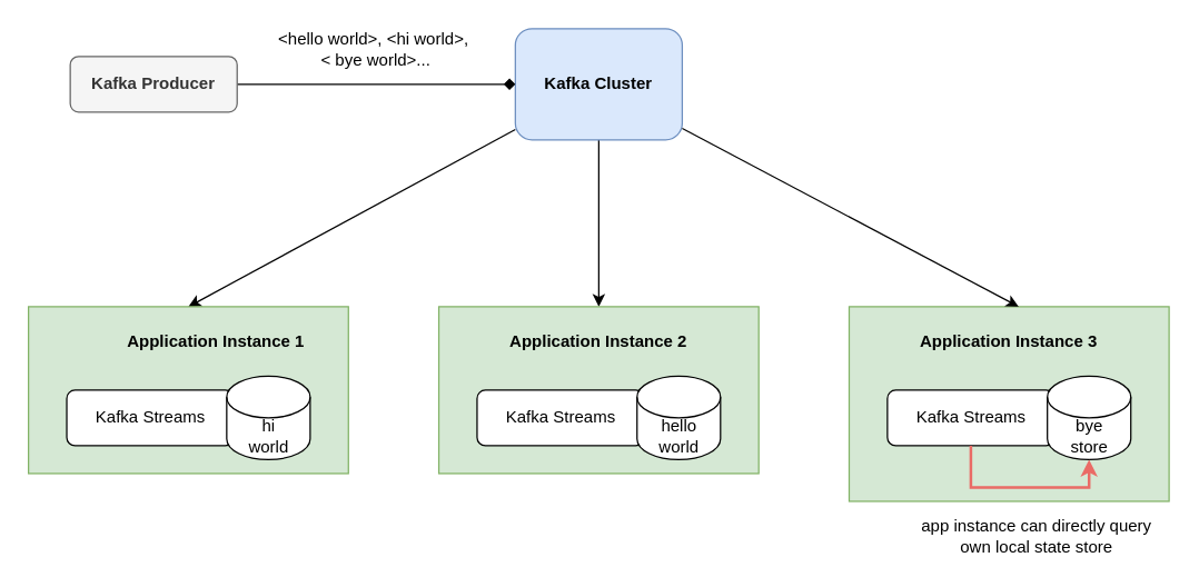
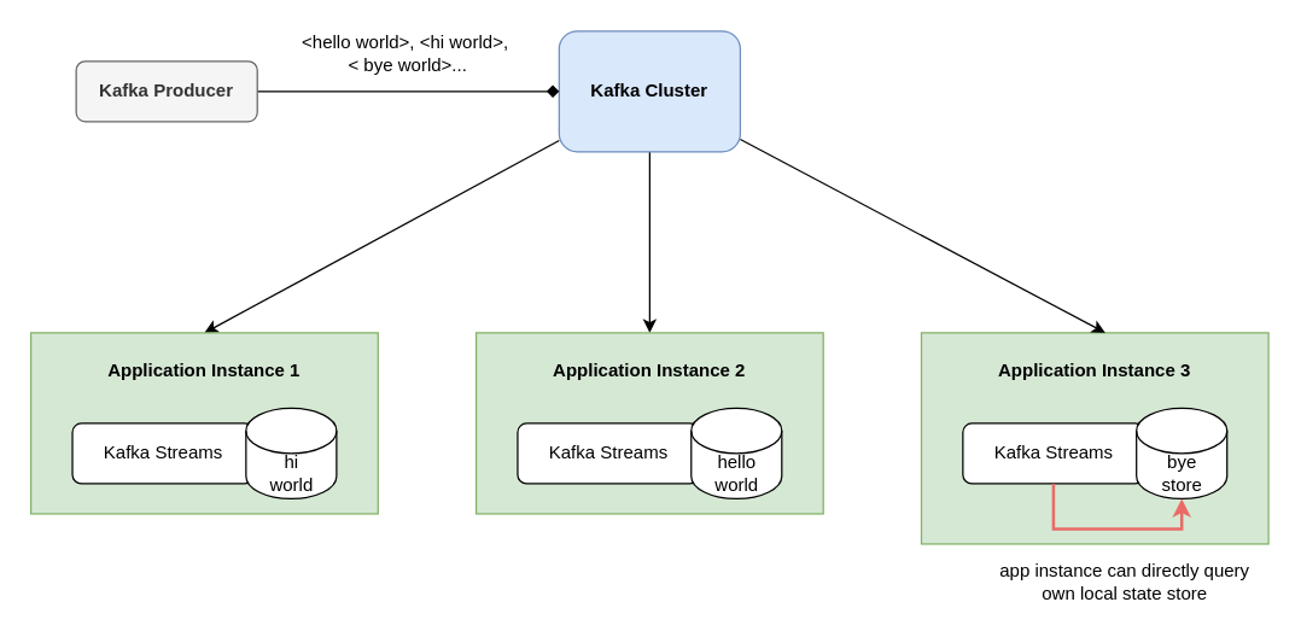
  <mxCell id="0" />
  <mxCell id="1" parent="0" />
  <mxCell id="2" style="rounded=0;orthogonalLoop=1;jettySize=auto;html=1;entryX=0.5;entryY=0;entryDx=0;entryDy=0;" edge="1" parent="1" source="4" target="12"><mxGeometry relative="1" as="geometry" /></mxCell>
  <mxCell id="3" style="edgeStyle=orthogonalEdgeStyle;rounded=0;orthogonalLoop=1;jettySize=auto;html=1;entryX=0.5;entryY=0;entryDx=0;entryDy=0;" edge="1" parent="1" source="4" target="8"><mxGeometry relative="1" as="geometry" /></mxCell>
  <mxCell id="4" value="&lt;b&gt;Kafka Cluster&lt;/b&gt;" style="rounded=1;whiteSpace=wrap;html=1;fillColor=#dae8fc;strokeColor=#6c8ebf;" vertex="1" parent="1"><mxGeometry x="370" y="20" width="120" height="80" as="geometry" /></mxCell>
  <mxCell id="5" style="edgeStyle=orthogonalEdgeStyle;rounded=0;orthogonalLoop=1;jettySize=auto;html=1;entryX=0;entryY=0.5;entryDx=0;entryDy=0;endArrow=diamond;" edge="1" parent="1" source="6" target="4"><mxGeometry relative="1" as="geometry" /></mxCell>
  <mxCell id="6" value="&lt;b&gt;Kafka Producer&lt;/b&gt;" style="rounded=1;whiteSpace=wrap;html=1;fillColor=#f5f5f5;fontColor=#333333;strokeColor=#666666;" vertex="1" parent="1"><mxGeometry x="50" y="40" width="120" height="40" as="geometry" /></mxCell>
  <mxCell id="7" value="&amp;lt;hello world&amp;gt;, &amp;lt;hi world&amp;gt;,&amp;nbsp;&lt;div&gt;&amp;lt; bye world&amp;gt;...&lt;/div&gt;" style="text;html=1;align=center;verticalAlign=middle;whiteSpace=wrap;rounded=0;" vertex="1" parent="1"><mxGeometry x="190" y="20" width="160" height="30" as="geometry" /></mxCell>
  <mxCell id="8" value="" style="rounded=0;whiteSpace=wrap;html=1;fillColor=#d5e8d4;strokeColor=#82b366;" vertex="1" parent="1"><mxGeometry x="315" y="220" width="230" height="120" as="geometry" /></mxCell>
  <mxCell id="9" value="Kafka Streams" style="rounded=1;whiteSpace=wrap;html=1;" vertex="1" parent="1"><mxGeometry x="342.5" y="280" width="120" height="40" as="geometry" /></mxCell>
  <mxCell id="10" value="hello&lt;div&gt;world&lt;/div&gt;" style="shape=cylinder3;whiteSpace=wrap;html=1;boundedLbl=1;backgroundOutline=1;size=15;" vertex="1" parent="1"><mxGeometry x="457.5" y="270" width="60" height="60" as="geometry" /></mxCell>
  <mxCell id="11" value="&lt;b&gt;Application Instance 2&lt;/b&gt;" style="text;html=1;align=center;verticalAlign=middle;whiteSpace=wrap;rounded=0;" vertex="1" parent="1"><mxGeometry x="360" y="230" width="140" height="30" as="geometry" /></mxCell>
  <mxCell id="12" value="" style="rounded=0;whiteSpace=wrap;html=1;fillColor=#d5e8d4;strokeColor=#82b366;" vertex="1" parent="1"><mxGeometry x="20" y="220" width="230" height="120" as="geometry" /></mxCell>
  <mxCell id="13" value="Kafka Streams" style="rounded=1;whiteSpace=wrap;html=1;" vertex="1" parent="1"><mxGeometry x="47.5" y="280" width="120" height="40" as="geometry" /></mxCell>
  <mxCell id="14" value="hi&lt;div&gt;world&lt;/div&gt;" style="shape=cylinder3;whiteSpace=wrap;html=1;boundedLbl=1;backgroundOutline=1;size=15;" vertex="1" parent="1"><mxGeometry x="162.5" y="270" width="60" height="60" as="geometry" /></mxCell>
- <mxCell id="15" value="&lt;b&gt;Application Instance 1&lt;/b&gt;" style="text;html=1;align=center;verticalAlign=middle;whiteSpace=wrap;rounded=0;" vertex="1" parent="1"><mxGeometry x="85" y="230" width="140" height="30" as="geometry" /></mxCell>
+ <mxCell id="15" value="&lt;b&gt;Application Instance 1&lt;/b&gt;" style="text;html=1;align=center;verticalAlign=middle;whiteSpace=wrap;rounded=0;" vertex="1" parent="1"><mxGeometry x="65" y="230" width="140" height="30" as="geometry" /></mxCell>
  <mxCell id="16" value="" style="rounded=0;whiteSpace=wrap;html=1;fillColor=#d5e8d4;strokeColor=#82b366;" vertex="1" parent="1"><mxGeometry x="610" y="220" width="230" height="140" as="geometry" /></mxCell>
  <mxCell id="17" value="Kafka Streams" style="rounded=1;whiteSpace=wrap;html=1;" vertex="1" parent="1"><mxGeometry x="637.5" y="280" width="120" height="40" as="geometry" /></mxCell>
  <mxCell id="18" value="bye&lt;div&gt;store&lt;/div&gt;" style="shape=cylinder3;whiteSpace=wrap;html=1;boundedLbl=1;backgroundOutline=1;size=15;" vertex="1" parent="1"><mxGeometry x="752.5" y="270" width="60" height="60" as="geometry" /></mxCell>
  <mxCell id="19" value="&lt;b&gt;Application Instance 3&lt;/b&gt;" style="text;html=1;align=center;verticalAlign=middle;whiteSpace=wrap;rounded=0;" vertex="1" parent="1"><mxGeometry x="655" y="230" width="140" height="30" as="geometry" /></mxCell>
  <mxCell id="20" style="rounded=0;orthogonalLoop=1;jettySize=auto;html=1;entryX=0.53;entryY=0;entryDx=0;entryDy=0;entryPerimeter=0;" edge="1" parent="1" source="4" target="16"><mxGeometry relative="1" as="geometry" /></mxCell>
  <mxCell id="21" style="edgeStyle=orthogonalEdgeStyle;rounded=0;orthogonalLoop=1;jettySize=auto;html=1;entryX=0.5;entryY=1;entryDx=0;entryDy=0;entryPerimeter=0;strokeWidth=2;strokeColor=#EA6B66;" edge="1" parent="1" source="17" target="18"><mxGeometry relative="1" as="geometry"><Array as="points"><mxPoint x="698" y="350" /><mxPoint x="783" y="350" /></Array></mxGeometry></mxCell>
  <mxCell id="22" value="app instance can directly query own local state store" style="text;html=1;align=center;verticalAlign=middle;whiteSpace=wrap;rounded=0;" vertex="1" parent="1"><mxGeometry x="660" y="370" width="170" height="30" as="geometry" /></mxCell>
